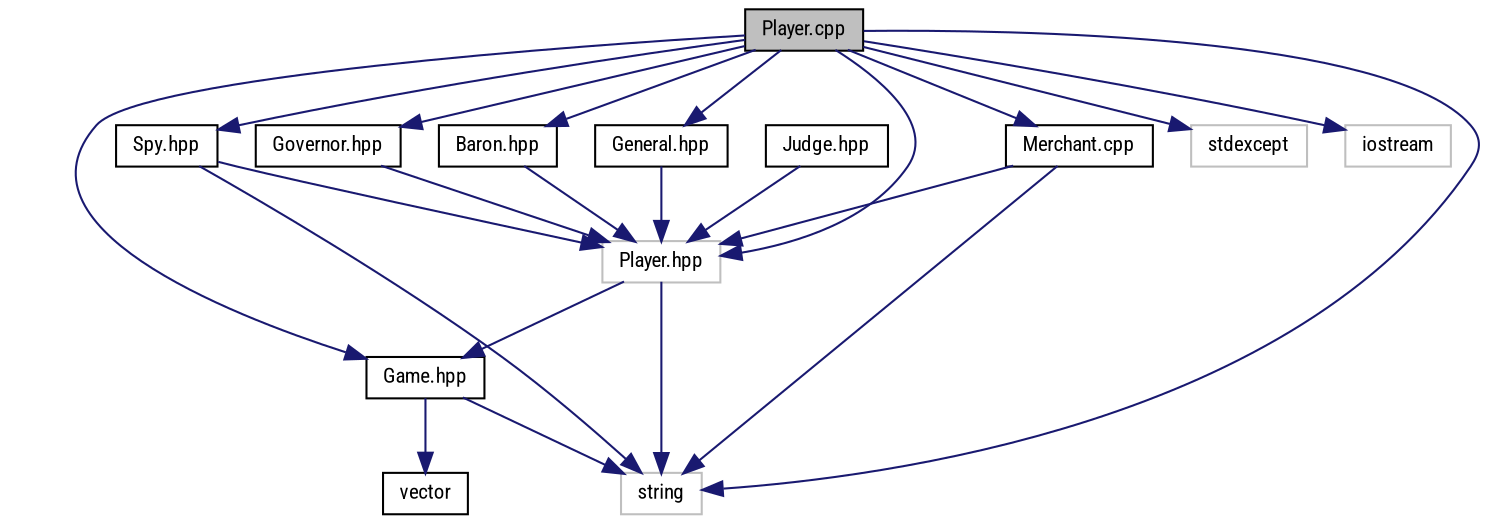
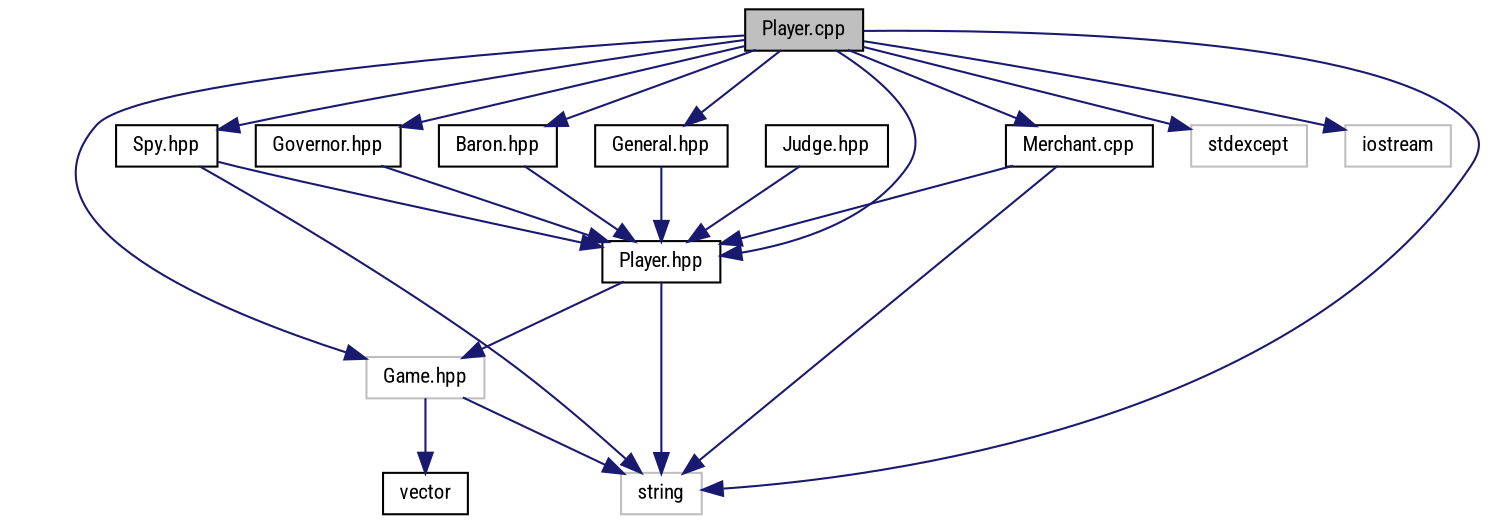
  digraph {
    fontname="Roboto Condensed"
    node [color=black fillcolor=white fontname="Roboto Condensed" fontsize=10 shape=record style=filled]
    edge [color=midnightblue fontname="Roboto Condensed" fontsize=10 labelfontname=Helvetica labelfontsize=10 style=solid]
    n1 [fillcolor=grey75 fontcolor=black height=0.2 label="Player.cpp" width=0.4]
-   n2 [height=0.2 label="Game.hpp" width=0.4]
-   n3 [color=grey75 height=0.2 label="Player.hpp" width=0.4]
+   n2 [color=grey75 height=0.2 label="Game.hpp" width=0.4]
+   n3 [height=0.2 label="Player.hpp" width=0.4]
    n4 [height=0.2 label="Governor.hpp" width=0.4]
    n5 [height=0.2 label="Spy.hpp" width=0.4]
    n6 [height=0.2 label="Baron.hpp" width=0.4]
    n7 [height=0.2 label="General.hpp" width=0.4]
    n8 [height=0.2 label="Merchant.cpp" width=0.4]
    n9 [color=grey75 height=0.2 label=stdexcept width=0.4]
    n10 [color=grey75 height=0.2 label=iostream width=0.4]
    n11 [color=grey75 height=0.2 label=string width=0.4]
    n12 [height=0.2 label=vector width=0.4]
    n13 [height=0.2 label="Judge.hpp" width=0.4]
    n1 -> n2
    n1 -> n3
    n1 -> n4
    n1 -> n5
    n1 -> n6
    n1 -> n7
    n1 -> n8
    n1 -> n9
    n1 -> n10
    n1 -> n11
    n2 -> n11
    n2 -> n12
    n3 -> n2
    n3 -> n11
    n4 -> n3
    n5 -> n3
    n5 -> n11
    n6 -> n3
    n7 -> n3
    n8 -> n3
    n8 -> n11
    n13 -> n3
  }
